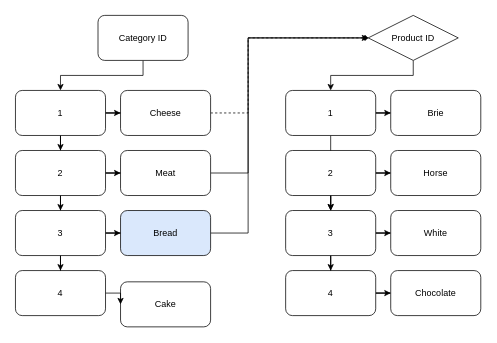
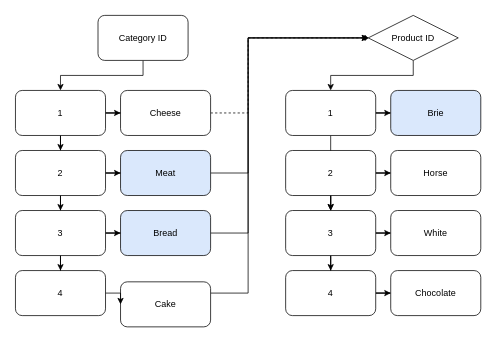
  <mxCell id="0" />
  <mxCell id="1" parent="0" />
  <mxCell id="2" style="edgeStyle=orthogonalEdgeStyle;rounded=0;orthogonalLoop=1;jettySize=auto;html=1;entryX=0.5;entryY=0;entryDx=0;entryDy=0;" edge="1" parent="1" source="3" target="31"><mxGeometry relative="1" as="geometry"><mxPoint x="80" y="110" as="targetPoint" /></mxGeometry></mxCell>
  <mxCell id="3" value="Category ID" style="rounded=1;whiteSpace=wrap;html=1;" vertex="1" parent="1"><mxGeometry x="130" y="20" width="120" height="60" as="geometry" /></mxCell>
+ <mxCell id="4" style="edgeStyle=orthogonalEdgeStyle;rounded=0;orthogonalLoop=1;jettySize=auto;html=1;entryX=0;entryY=0.5;entryDx=0;entryDy=0;" edge="1" parent="1" source="5" target="13"><mxGeometry relative="1" as="geometry"><Array as="points"><mxPoint x="330" y="390" /><mxPoint x="330" y="50" /></Array></mxGeometry></mxCell>
  <mxCell id="5" value="Cake" style="rounded=1;whiteSpace=wrap;html=1;" vertex="1" parent="1"><mxGeometry x="160" y="375" width="120" height="60" as="geometry" /></mxCell>
  <mxCell id="6" style="edgeStyle=orthogonalEdgeStyle;rounded=0;orthogonalLoop=1;jettySize=auto;html=1;entryX=0;entryY=0.5;entryDx=0;entryDy=0;endArrow=none;" edge="1" parent="1" source="7" target="13"><mxGeometry relative="1" as="geometry"><mxPoint x="340" y="300" as="targetPoint" /><Array as="points"><mxPoint x="330" y="310" /><mxPoint x="330" y="50" /></Array></mxGeometry></mxCell>
  <mxCell id="7" value="Bread" style="rounded=1;whiteSpace=wrap;html=1;fillColor=#dae8fc;" vertex="1" parent="1"><mxGeometry x="160" y="280" width="120" height="60" as="geometry" /></mxCell>
  <mxCell id="8" style="edgeStyle=orthogonalEdgeStyle;rounded=0;orthogonalLoop=1;jettySize=auto;html=1;entryX=0;entryY=0.5;entryDx=0;entryDy=0;endArrow=diamond;" edge="1" parent="1" source="9" target="13"><mxGeometry relative="1" as="geometry"><Array as="points"><mxPoint x="330" y="230" /><mxPoint x="330" y="50" /></Array></mxGeometry></mxCell>
- <mxCell id="9" value="Meat" style="rounded=1;whiteSpace=wrap;html=1;" vertex="1" parent="1"><mxGeometry x="160" y="200" width="120" height="60" as="geometry" /></mxCell>
+ <mxCell id="9" value="Meat" style="rounded=1;whiteSpace=wrap;html=1;fillColor=#dae8fc;" vertex="1" parent="1"><mxGeometry x="160" y="200" width="120" height="60" as="geometry" /></mxCell>
  <mxCell id="10" style="edgeStyle=orthogonalEdgeStyle;rounded=0;orthogonalLoop=1;jettySize=auto;html=1;entryX=0;entryY=0.5;entryDx=0;entryDy=0;dashed=1;" edge="1" parent="1" source="11" target="13"><mxGeometry relative="1" as="geometry"><Array as="points"><mxPoint x="330" y="150" /><mxPoint x="330" y="50" /></Array></mxGeometry></mxCell>
  <mxCell id="11" value="Cheese" style="rounded=1;whiteSpace=wrap;html=1;" vertex="1" parent="1"><mxGeometry x="160" y="120" width="120" height="60" as="geometry" /></mxCell>
  <mxCell id="12" style="edgeStyle=orthogonalEdgeStyle;rounded=0;orthogonalLoop=1;jettySize=auto;html=1;entryX=0.5;entryY=0;entryDx=0;entryDy=0;" edge="1" parent="1" source="13" target="16"><mxGeometry relative="1" as="geometry" /></mxCell>
  <mxCell id="13" value="Product ID" style="rhombus;whiteSpace=wrap;html=1;" vertex="1" parent="1"><mxGeometry x="490" y="20" width="120" height="60" as="geometry" /></mxCell>
  <mxCell id="14" value="" style="edgeStyle=orthogonalEdgeStyle;rounded=0;orthogonalLoop=1;jettySize=auto;html=1;" edge="1" parent="1" source="16" target="25"><mxGeometry relative="1" as="geometry" /></mxCell>
  <mxCell id="15" value="" style="edgeStyle=orthogonalEdgeStyle;rounded=0;orthogonalLoop=1;jettySize=auto;html=1;" edge="1" parent="1" source="16" target="24"><mxGeometry relative="1" as="geometry" /></mxCell>
  <mxCell id="16" value="1" style="rounded=1;whiteSpace=wrap;html=1;" vertex="1" parent="1"><mxGeometry x="380" y="120" width="120" height="60" as="geometry" /></mxCell>
  <mxCell id="17" value="" style="edgeStyle=orthogonalEdgeStyle;rounded=0;orthogonalLoop=1;jettySize=auto;html=1;" edge="1" parent="1" source="19" target="26"><mxGeometry relative="1" as="geometry" /></mxCell>
  <mxCell id="18" value="" style="edgeStyle=orthogonalEdgeStyle;rounded=0;orthogonalLoop=1;jettySize=auto;html=1;" edge="1" parent="1" source="19" target="24"><mxGeometry relative="1" as="geometry" /></mxCell>
  <mxCell id="19" value="2" style="rounded=1;whiteSpace=wrap;html=1;" vertex="1" parent="1"><mxGeometry x="380" y="200" width="120" height="60" as="geometry" /></mxCell>
  <mxCell id="20" value="" style="edgeStyle=orthogonalEdgeStyle;rounded=0;orthogonalLoop=1;jettySize=auto;html=1;" edge="1" parent="1" source="21" target="27"><mxGeometry relative="1" as="geometry" /></mxCell>
  <mxCell id="21" value="4" style="rounded=1;whiteSpace=wrap;html=1;" vertex="1" parent="1"><mxGeometry x="380" y="360" width="120" height="60" as="geometry" /></mxCell>
  <mxCell id="22" value="" style="edgeStyle=orthogonalEdgeStyle;rounded=0;orthogonalLoop=1;jettySize=auto;html=1;" edge="1" parent="1" source="24" target="28"><mxGeometry relative="1" as="geometry" /></mxCell>
  <mxCell id="23" value="" style="edgeStyle=orthogonalEdgeStyle;rounded=0;orthogonalLoop=1;jettySize=auto;html=1;" edge="1" parent="1" source="24" target="21"><mxGeometry relative="1" as="geometry" /></mxCell>
  <mxCell id="24" value="3" style="rounded=1;whiteSpace=wrap;html=1;" vertex="1" parent="1"><mxGeometry x="380" y="280" width="120" height="60" as="geometry" /></mxCell>
- <mxCell id="25" value="Brie" style="rounded=1;whiteSpace=wrap;html=1;" vertex="1" parent="1"><mxGeometry x="520" y="120" width="120" height="60" as="geometry" /></mxCell>
+ <mxCell id="25" value="Brie" style="rounded=1;whiteSpace=wrap;html=1;fillColor=#dae8fc;" vertex="1" parent="1"><mxGeometry x="520" y="120" width="120" height="60" as="geometry" /></mxCell>
  <mxCell id="26" value="Horse" style="rounded=1;whiteSpace=wrap;html=1;" vertex="1" parent="1"><mxGeometry x="520" y="200" width="120" height="60" as="geometry" /></mxCell>
  <mxCell id="27" value="Chocolate" style="rounded=1;whiteSpace=wrap;html=1;" vertex="1" parent="1"><mxGeometry x="520" y="360" width="120" height="60" as="geometry" /></mxCell>
  <mxCell id="28" value="White" style="rounded=1;whiteSpace=wrap;html=1;" vertex="1" parent="1"><mxGeometry x="520" y="280" width="120" height="60" as="geometry" /></mxCell>
  <mxCell id="29" value="" style="edgeStyle=orthogonalEdgeStyle;rounded=0;orthogonalLoop=1;jettySize=auto;html=1;" edge="1" parent="1" source="31" target="11"><mxGeometry relative="1" as="geometry" /></mxCell>
  <mxCell id="30" value="" style="edgeStyle=orthogonalEdgeStyle;rounded=0;orthogonalLoop=1;jettySize=auto;html=1;entryX=0.5;entryY=0;entryDx=0;entryDy=0;" edge="1" parent="1" source="31" target="34"><mxGeometry relative="1" as="geometry" /></mxCell>
  <mxCell id="31" value="1" style="rounded=1;whiteSpace=wrap;html=1;" vertex="1" parent="1"><mxGeometry x="20" y="120" width="120" height="60" as="geometry" /></mxCell>
  <mxCell id="32" value="" style="edgeStyle=orthogonalEdgeStyle;rounded=0;orthogonalLoop=1;jettySize=auto;html=1;" edge="1" parent="1" source="34" target="9"><mxGeometry relative="1" as="geometry" /></mxCell>
  <mxCell id="33" value="" style="edgeStyle=orthogonalEdgeStyle;rounded=0;orthogonalLoop=1;jettySize=auto;html=1;" edge="1" parent="1" source="34" target="39"><mxGeometry relative="1" as="geometry" /></mxCell>
  <mxCell id="34" value="2" style="rounded=1;whiteSpace=wrap;html=1;" vertex="1" parent="1"><mxGeometry x="20" y="200" width="120" height="60" as="geometry" /></mxCell>
  <mxCell id="35" value="" style="edgeStyle=orthogonalEdgeStyle;rounded=0;orthogonalLoop=1;jettySize=auto;html=1;" edge="1" parent="1" source="36" target="5"><mxGeometry relative="1" as="geometry" /></mxCell>
  <mxCell id="36" value="4" style="rounded=1;whiteSpace=wrap;html=1;" vertex="1" parent="1"><mxGeometry x="20" y="360" width="120" height="60" as="geometry" /></mxCell>
  <mxCell id="37" value="" style="edgeStyle=orthogonalEdgeStyle;rounded=0;orthogonalLoop=1;jettySize=auto;html=1;" edge="1" parent="1" source="39" target="7"><mxGeometry relative="1" as="geometry" /></mxCell>
  <mxCell id="38" value="" style="edgeStyle=orthogonalEdgeStyle;rounded=0;orthogonalLoop=1;jettySize=auto;html=1;" edge="1" parent="1" source="39" target="36"><mxGeometry relative="1" as="geometry" /></mxCell>
  <mxCell id="39" value="3" style="rounded=1;whiteSpace=wrap;html=1;" vertex="1" parent="1"><mxGeometry x="20" y="280" width="120" height="60" as="geometry" /></mxCell>
